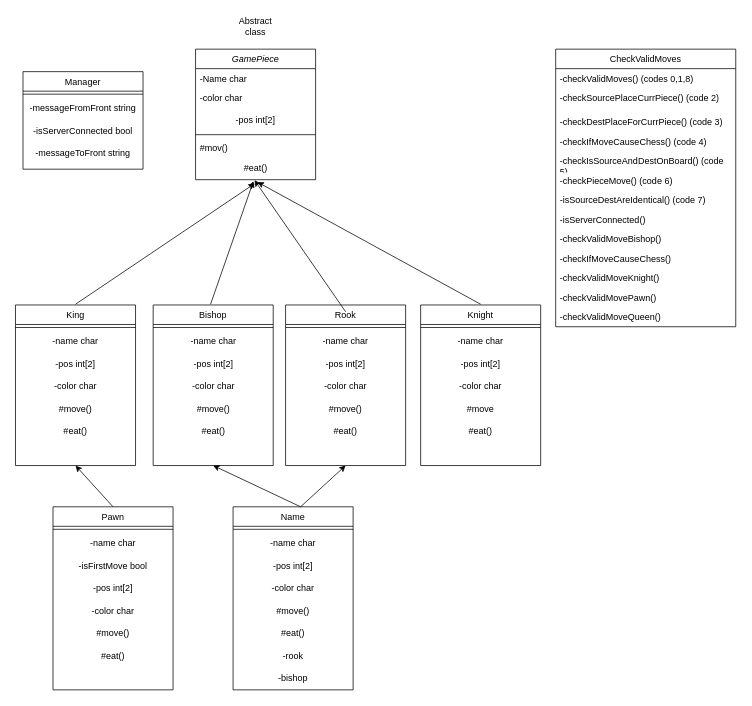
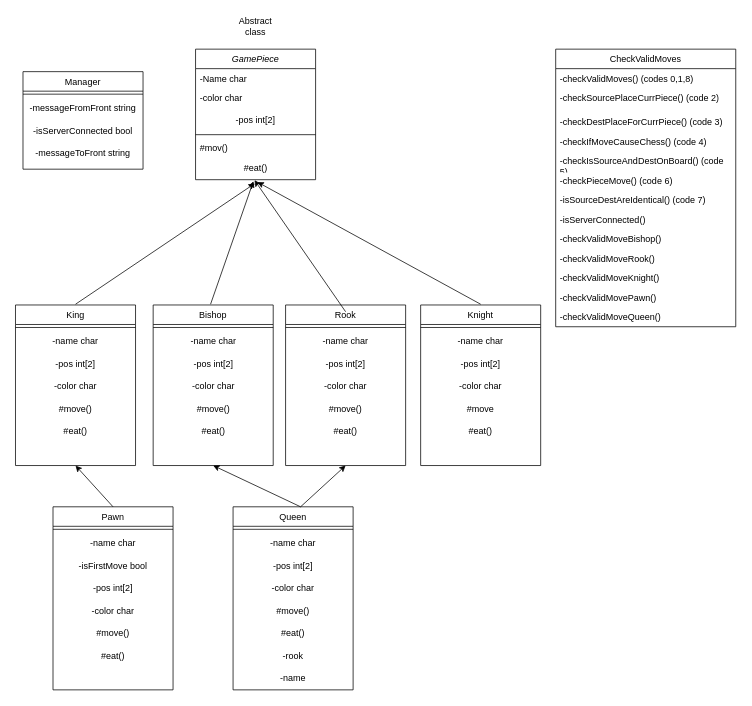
  <mxCell id="0" />
  <mxCell id="1" parent="0" />
  <mxCell id="2" value="GamePiece" style="swimlane;fontStyle=2;align=center;verticalAlign=top;childLayout=stackLayout;horizontal=1;startSize=26;horizontalStack=0;resizeParent=1;resizeLast=0;collapsible=1;marginBottom=0;rounded=0;shadow=0;strokeWidth=1;" parent="1" vertex="1"><mxGeometry x="260" y="65" width="160" height="174" as="geometry"><mxRectangle x="230" y="140" width="160" height="26" as="alternateBounds" /></mxGeometry></mxCell>
  <mxCell id="3" value="-Name char&#10;" style="text;align=left;verticalAlign=top;spacingLeft=4;spacingRight=4;overflow=hidden;rotatable=0;points=[[0,0.5],[1,0.5]];portConstraint=eastwest;" parent="2" vertex="1"><mxGeometry y="26" width="160" height="26" as="geometry" /></mxCell>
  <mxCell id="4" value="-color char" style="text;align=left;verticalAlign=top;spacingLeft=4;spacingRight=4;overflow=hidden;rotatable=0;points=[[0,0.5],[1,0.5]];portConstraint=eastwest;rounded=0;shadow=0;html=0;" parent="2" vertex="1"><mxGeometry y="52" width="160" height="28" as="geometry" /></mxCell>
  <mxCell id="5" value="-pos int[2]" style="text;html=1;strokeColor=none;fillColor=none;align=center;verticalAlign=middle;whiteSpace=wrap;rounded=0;" parent="2" vertex="1"><mxGeometry y="80" width="160" height="30" as="geometry" /></mxCell>
  <mxCell id="6" value="" style="line;html=1;strokeWidth=1;align=left;verticalAlign=middle;spacingTop=-1;spacingLeft=3;spacingRight=3;rotatable=0;labelPosition=right;points=[];portConstraint=eastwest;" parent="2" vertex="1"><mxGeometry y="110" width="160" height="8" as="geometry" /></mxCell>
  <mxCell id="7" value="#mov()" style="text;align=left;verticalAlign=top;spacingLeft=4;spacingRight=4;overflow=hidden;rotatable=0;points=[[0,0.5],[1,0.5]];portConstraint=eastwest;" parent="2" vertex="1"><mxGeometry y="118" width="160" height="26" as="geometry" /></mxCell>
  <mxCell id="8" value="#eat()" style="text;html=1;align=center;verticalAlign=middle;resizable=0;points=[];autosize=1;strokeColor=none;fillColor=none;" parent="2" vertex="1"><mxGeometry y="144" width="160" height="30" as="geometry" /></mxCell>
  <mxCell id="9" value="King" style="swimlane;fontStyle=0;align=center;verticalAlign=top;childLayout=stackLayout;horizontal=1;startSize=26;horizontalStack=0;resizeParent=1;resizeLast=0;collapsible=1;marginBottom=0;rounded=0;shadow=0;strokeWidth=1;" parent="1" vertex="1"><mxGeometry x="20" y="406" width="160" height="214" as="geometry"><mxRectangle x="130" y="380" width="160" height="26" as="alternateBounds" /></mxGeometry></mxCell>
  <mxCell id="10" value="" style="line;html=1;strokeWidth=1;align=left;verticalAlign=middle;spacingTop=-1;spacingLeft=3;spacingRight=3;rotatable=0;labelPosition=right;points=[];portConstraint=eastwest;" parent="9" vertex="1"><mxGeometry y="26" width="160" height="8" as="geometry" /></mxCell>
  <mxCell id="11" value="-name char" style="text;html=1;strokeColor=none;fillColor=none;align=center;verticalAlign=middle;whiteSpace=wrap;rounded=0;" parent="9" vertex="1"><mxGeometry y="34" width="160" height="30" as="geometry" /></mxCell>
  <mxCell id="12" value="-pos int[2]" style="text;html=1;strokeColor=none;fillColor=none;align=center;verticalAlign=middle;whiteSpace=wrap;rounded=0;" parent="9" vertex="1"><mxGeometry y="64" width="160" height="30" as="geometry" /></mxCell>
  <mxCell id="13" value="-color char" style="text;html=1;strokeColor=none;fillColor=none;align=center;verticalAlign=middle;whiteSpace=wrap;rounded=0;" parent="9" vertex="1"><mxGeometry y="94" width="160" height="30" as="geometry" /></mxCell>
  <mxCell id="14" value="#move()" style="text;html=1;strokeColor=none;fillColor=none;align=center;verticalAlign=middle;whiteSpace=wrap;rounded=0;" parent="9" vertex="1"><mxGeometry y="124" width="160" height="30" as="geometry" /></mxCell>
  <mxCell id="15" value="#eat()" style="text;html=1;strokeColor=none;fillColor=none;align=center;verticalAlign=middle;whiteSpace=wrap;rounded=0;" parent="9" vertex="1"><mxGeometry y="154" width="160" height="30" as="geometry" /></mxCell>
  <mxCell id="16" value="Bishop" style="swimlane;fontStyle=0;align=center;verticalAlign=top;childLayout=stackLayout;horizontal=1;startSize=26;horizontalStack=0;resizeParent=1;resizeLast=0;collapsible=1;marginBottom=0;rounded=0;shadow=0;strokeWidth=1;" parent="1" vertex="1"><mxGeometry x="203.5" y="406" width="160" height="214" as="geometry"><mxRectangle x="130" y="380" width="160" height="26" as="alternateBounds" /></mxGeometry></mxCell>
  <mxCell id="17" value="" style="line;html=1;strokeWidth=1;align=left;verticalAlign=middle;spacingTop=-1;spacingLeft=3;spacingRight=3;rotatable=0;labelPosition=right;points=[];portConstraint=eastwest;" parent="16" vertex="1"><mxGeometry y="26" width="160" height="8" as="geometry" /></mxCell>
  <mxCell id="18" value="-name char" style="text;html=1;strokeColor=none;fillColor=none;align=center;verticalAlign=middle;whiteSpace=wrap;rounded=0;" parent="16" vertex="1"><mxGeometry y="34" width="160" height="30" as="geometry" /></mxCell>
  <mxCell id="19" value="-pos int[2]" style="text;html=1;strokeColor=none;fillColor=none;align=center;verticalAlign=middle;whiteSpace=wrap;rounded=0;" parent="16" vertex="1"><mxGeometry y="64" width="160" height="30" as="geometry" /></mxCell>
  <mxCell id="20" value="-color char" style="text;html=1;strokeColor=none;fillColor=none;align=center;verticalAlign=middle;whiteSpace=wrap;rounded=0;" parent="16" vertex="1"><mxGeometry y="94" width="160" height="30" as="geometry" /></mxCell>
  <mxCell id="21" value="#move()" style="text;html=1;strokeColor=none;fillColor=none;align=center;verticalAlign=middle;whiteSpace=wrap;rounded=0;" parent="16" vertex="1"><mxGeometry y="124" width="160" height="30" as="geometry" /></mxCell>
  <mxCell id="22" value="#eat()" style="text;html=1;strokeColor=none;fillColor=none;align=center;verticalAlign=middle;whiteSpace=wrap;rounded=0;" parent="16" vertex="1"><mxGeometry y="154" width="160" height="30" as="geometry" /></mxCell>
  <mxCell id="23" value="Pawn" style="swimlane;fontStyle=0;align=center;verticalAlign=top;childLayout=stackLayout;horizontal=1;startSize=26;horizontalStack=0;resizeParent=1;resizeLast=0;collapsible=1;marginBottom=0;rounded=0;shadow=0;strokeWidth=1;" parent="1" vertex="1"><mxGeometry x="70" y="675" width="160" height="244" as="geometry"><mxRectangle x="130" y="380" width="160" height="26" as="alternateBounds" /></mxGeometry></mxCell>
  <mxCell id="24" value="" style="line;html=1;strokeWidth=1;align=left;verticalAlign=middle;spacingTop=-1;spacingLeft=3;spacingRight=3;rotatable=0;labelPosition=right;points=[];portConstraint=eastwest;" parent="23" vertex="1"><mxGeometry y="26" width="160" height="8" as="geometry" /></mxCell>
  <mxCell id="25" value="-name char" style="text;html=1;strokeColor=none;fillColor=none;align=center;verticalAlign=middle;whiteSpace=wrap;rounded=0;" parent="23" vertex="1"><mxGeometry y="34" width="160" height="30" as="geometry" /></mxCell>
  <mxCell id="26" value="-isFirstMove bool" style="text;html=1;align=center;verticalAlign=middle;whiteSpace=wrap;rounded=0;" parent="23" vertex="1"><mxGeometry y="64" width="160" height="30" as="geometry" /></mxCell>
  <mxCell id="27" value="-pos int[2]" style="text;html=1;strokeColor=none;fillColor=none;align=center;verticalAlign=middle;whiteSpace=wrap;rounded=0;" parent="23" vertex="1"><mxGeometry y="94" width="160" height="30" as="geometry" /></mxCell>
  <mxCell id="28" value="-color char" style="text;html=1;strokeColor=none;fillColor=none;align=center;verticalAlign=middle;whiteSpace=wrap;rounded=0;" parent="23" vertex="1"><mxGeometry y="124" width="160" height="30" as="geometry" /></mxCell>
  <mxCell id="29" value="#move()" style="text;html=1;strokeColor=none;fillColor=none;align=center;verticalAlign=middle;whiteSpace=wrap;rounded=0;" parent="23" vertex="1"><mxGeometry y="154" width="160" height="30" as="geometry" /></mxCell>
  <mxCell id="30" value="#eat()" style="text;html=1;strokeColor=none;fillColor=none;align=center;verticalAlign=middle;whiteSpace=wrap;rounded=0;" parent="23" vertex="1"><mxGeometry y="184" width="160" height="30" as="geometry" /></mxCell>
  <mxCell id="31" value="Knight" style="swimlane;fontStyle=0;align=center;verticalAlign=top;childLayout=stackLayout;horizontal=1;startSize=26;horizontalStack=0;resizeParent=1;resizeLast=0;collapsible=1;marginBottom=0;rounded=0;shadow=0;strokeWidth=1;" parent="1" vertex="1"><mxGeometry x="560" y="406" width="160" height="214" as="geometry"><mxRectangle x="130" y="380" width="160" height="26" as="alternateBounds" /></mxGeometry></mxCell>
  <mxCell id="32" value="" style="line;html=1;strokeWidth=1;align=left;verticalAlign=middle;spacingTop=-1;spacingLeft=3;spacingRight=3;rotatable=0;labelPosition=right;points=[];portConstraint=eastwest;" parent="31" vertex="1"><mxGeometry y="26" width="160" height="8" as="geometry" /></mxCell>
  <mxCell id="33" value="-name char" style="text;html=1;strokeColor=none;fillColor=none;align=center;verticalAlign=middle;whiteSpace=wrap;rounded=0;" parent="31" vertex="1"><mxGeometry y="34" width="160" height="30" as="geometry" /></mxCell>
  <mxCell id="34" value="-pos int[2]" style="text;html=1;strokeColor=none;fillColor=none;align=center;verticalAlign=middle;whiteSpace=wrap;rounded=0;" parent="31" vertex="1"><mxGeometry y="64" width="160" height="30" as="geometry" /></mxCell>
  <mxCell id="35" value="-color char" style="text;html=1;strokeColor=none;fillColor=none;align=center;verticalAlign=middle;whiteSpace=wrap;rounded=0;" parent="31" vertex="1"><mxGeometry y="94" width="160" height="30" as="geometry" /></mxCell>
  <mxCell id="36" value="#move" style="text;html=1;strokeColor=none;fillColor=none;align=center;verticalAlign=middle;whiteSpace=wrap;rounded=0;" parent="31" vertex="1"><mxGeometry y="124" width="160" height="30" as="geometry" /></mxCell>
  <mxCell id="37" value="#eat()" style="text;html=1;strokeColor=none;fillColor=none;align=center;verticalAlign=middle;whiteSpace=wrap;rounded=0;" parent="31" vertex="1"><mxGeometry y="154" width="160" height="30" as="geometry" /></mxCell>
  <mxCell id="38" value="Rook" style="swimlane;fontStyle=0;align=center;verticalAlign=top;childLayout=stackLayout;horizontal=1;startSize=26;horizontalStack=0;resizeParent=1;resizeLast=0;collapsible=1;marginBottom=0;rounded=0;shadow=0;strokeWidth=1;" parent="1" vertex="1"><mxGeometry x="380" y="406" width="160" height="214" as="geometry"><mxRectangle x="130" y="380" width="160" height="26" as="alternateBounds" /></mxGeometry></mxCell>
  <mxCell id="39" value="" style="line;html=1;strokeWidth=1;align=left;verticalAlign=middle;spacingTop=-1;spacingLeft=3;spacingRight=3;rotatable=0;labelPosition=right;points=[];portConstraint=eastwest;" parent="38" vertex="1"><mxGeometry y="26" width="160" height="8" as="geometry" /></mxCell>
  <mxCell id="40" value="-name char" style="text;html=1;strokeColor=none;fillColor=none;align=center;verticalAlign=middle;whiteSpace=wrap;rounded=0;" parent="38" vertex="1"><mxGeometry y="34" width="160" height="30" as="geometry" /></mxCell>
  <mxCell id="41" value="-pos int[2]" style="text;html=1;strokeColor=none;fillColor=none;align=center;verticalAlign=middle;whiteSpace=wrap;rounded=0;" parent="38" vertex="1"><mxGeometry y="64" width="160" height="30" as="geometry" /></mxCell>
  <mxCell id="42" value="-color char" style="text;html=1;strokeColor=none;fillColor=none;align=center;verticalAlign=middle;whiteSpace=wrap;rounded=0;" parent="38" vertex="1"><mxGeometry y="94" width="160" height="30" as="geometry" /></mxCell>
  <mxCell id="43" value="#move()" style="text;html=1;strokeColor=none;fillColor=none;align=center;verticalAlign=middle;whiteSpace=wrap;rounded=0;" parent="38" vertex="1"><mxGeometry y="124" width="160" height="30" as="geometry" /></mxCell>
  <mxCell id="44" value="#eat()" style="text;html=1;strokeColor=none;fillColor=none;align=center;verticalAlign=middle;whiteSpace=wrap;rounded=0;" parent="38" vertex="1"><mxGeometry y="154" width="160" height="30" as="geometry" /></mxCell>
- <mxCell id="45" value="Name" style="swimlane;fontStyle=0;align=center;verticalAlign=top;childLayout=stackLayout;horizontal=1;startSize=26;horizontalStack=0;resizeParent=1;resizeLast=0;collapsible=1;marginBottom=0;rounded=0;shadow=0;strokeWidth=1;" parent="1" vertex="1"><mxGeometry x="310" y="675" width="160" height="244" as="geometry"><mxRectangle x="130" y="380" width="160" height="26" as="alternateBounds" /></mxGeometry></mxCell>
+ <mxCell id="45" value="Queen" style="swimlane;fontStyle=0;align=center;verticalAlign=top;childLayout=stackLayout;horizontal=1;startSize=26;horizontalStack=0;resizeParent=1;resizeLast=0;collapsible=1;marginBottom=0;rounded=0;shadow=0;strokeWidth=1;" parent="1" vertex="1"><mxGeometry x="310" y="675" width="160" height="244" as="geometry"><mxRectangle x="130" y="380" width="160" height="26" as="alternateBounds" /></mxGeometry></mxCell>
  <mxCell id="46" value="" style="line;html=1;strokeWidth=1;align=left;verticalAlign=middle;spacingTop=-1;spacingLeft=3;spacingRight=3;rotatable=0;labelPosition=right;points=[];portConstraint=eastwest;" parent="45" vertex="1"><mxGeometry y="26" width="160" height="8" as="geometry" /></mxCell>
  <mxCell id="47" value="-name char" style="text;html=1;strokeColor=none;fillColor=none;align=center;verticalAlign=middle;whiteSpace=wrap;rounded=0;" parent="45" vertex="1"><mxGeometry y="34" width="160" height="30" as="geometry" /></mxCell>
  <mxCell id="48" value="-pos int[2]" style="text;html=1;strokeColor=none;fillColor=none;align=center;verticalAlign=middle;whiteSpace=wrap;rounded=0;" parent="45" vertex="1"><mxGeometry y="64" width="160" height="30" as="geometry" /></mxCell>
  <mxCell id="49" value="-color char" style="text;html=1;strokeColor=none;fillColor=none;align=center;verticalAlign=middle;whiteSpace=wrap;rounded=0;" parent="45" vertex="1"><mxGeometry y="94" width="160" height="30" as="geometry" /></mxCell>
  <mxCell id="50" value="#move()" style="text;html=1;strokeColor=none;fillColor=none;align=center;verticalAlign=middle;whiteSpace=wrap;rounded=0;" parent="45" vertex="1"><mxGeometry y="124" width="160" height="30" as="geometry" /></mxCell>
  <mxCell id="51" value="#eat()" style="text;html=1;strokeColor=none;fillColor=none;align=center;verticalAlign=middle;whiteSpace=wrap;rounded=0;" parent="45" vertex="1"><mxGeometry y="154" width="160" height="30" as="geometry" /></mxCell>
  <mxCell id="52" value="-rook" style="text;html=1;strokeColor=none;fillColor=none;align=center;verticalAlign=middle;whiteSpace=wrap;rounded=0;" parent="45" vertex="1"><mxGeometry y="184" width="160" height="30" as="geometry" /></mxCell>
- <mxCell id="53" value="-bishop" style="text;html=1;strokeColor=none;fillColor=none;align=center;verticalAlign=middle;whiteSpace=wrap;rounded=0;" parent="45" vertex="1"><mxGeometry y="214" width="160" height="30" as="geometry" /></mxCell>
+ <mxCell id="53" value="-name" style="text;html=1;strokeColor=none;fillColor=none;align=center;verticalAlign=middle;whiteSpace=wrap;rounded=0;" parent="45" vertex="1"><mxGeometry y="214" width="160" height="30" as="geometry" /></mxCell>
  <mxCell id="54" value="Abstract class" style="text;html=1;align=center;verticalAlign=middle;whiteSpace=wrap;rounded=0;" parent="1" vertex="1"><mxGeometry x="310" y="20" width="60" height="30" as="geometry" /></mxCell>
  <mxCell id="55" value="Manager" style="swimlane;fontStyle=0;align=center;verticalAlign=top;childLayout=stackLayout;horizontal=1;startSize=26;horizontalStack=0;resizeParent=1;resizeLast=0;collapsible=1;marginBottom=0;rounded=0;shadow=0;strokeWidth=1;" parent="1" vertex="1"><mxGeometry x="30" y="95" width="160" height="130" as="geometry"><mxRectangle x="130" y="380" width="160" height="26" as="alternateBounds" /></mxGeometry></mxCell>
  <mxCell id="56" value="" style="line;html=1;strokeWidth=1;align=left;verticalAlign=middle;spacingTop=-1;spacingLeft=3;spacingRight=3;rotatable=0;labelPosition=right;points=[];portConstraint=eastwest;" parent="55" vertex="1"><mxGeometry y="26" width="160" height="8" as="geometry" /></mxCell>
  <mxCell id="57" value="-messageFromFront string" style="text;html=1;strokeColor=none;fillColor=none;align=center;verticalAlign=middle;whiteSpace=wrap;rounded=0;" parent="55" vertex="1"><mxGeometry y="34" width="160" height="30" as="geometry" /></mxCell>
  <mxCell id="58" value="-isServerConnected bool" style="text;html=1;strokeColor=none;fillColor=none;align=center;verticalAlign=middle;whiteSpace=wrap;rounded=0;" parent="55" vertex="1"><mxGeometry y="64" width="160" height="30" as="geometry" /></mxCell>
  <mxCell id="59" value="-messageToFront string" style="text;html=1;strokeColor=none;fillColor=none;align=center;verticalAlign=middle;whiteSpace=wrap;rounded=0;" parent="55" vertex="1"><mxGeometry y="94" width="160" height="30" as="geometry" /></mxCell>
  <mxCell id="60" value="" style="endArrow=classic;html=1;rounded=0;entryX=0.494;entryY=1.167;entryDx=0;entryDy=0;entryPerimeter=0;" parent="1" target="8" edge="1"><mxGeometry width="50" height="50" relative="1" as="geometry"><mxPoint x="100" y="405" as="sourcePoint" /><mxPoint x="150" y="355" as="targetPoint" /></mxGeometry></mxCell>
  <mxCell id="61" value="" style="endArrow=classic;html=1;rounded=0;entryX=0.516;entryY=1.107;entryDx=0;entryDy=0;entryPerimeter=0;" parent="1" target="8" edge="1"><mxGeometry width="50" height="50" relative="1" as="geometry"><mxPoint x="640" y="405" as="sourcePoint" /><mxPoint x="690" y="355" as="targetPoint" /></mxGeometry></mxCell>
  <mxCell id="62" value="" style="endArrow=classic;html=1;rounded=0;entryX=0.482;entryY=1.067;entryDx=0;entryDy=0;entryPerimeter=0;" parent="1" target="8" edge="1"><mxGeometry width="50" height="50" relative="1" as="geometry"><mxPoint x="280" y="405" as="sourcePoint" /><mxPoint x="340" y="295" as="targetPoint" /></mxGeometry></mxCell>
  <mxCell id="63" value="" style="endArrow=classic;html=1;rounded=0;entryX=0.491;entryY=1.02;entryDx=0;entryDy=0;entryPerimeter=0;" parent="1" target="8" edge="1"><mxGeometry width="50" height="50" relative="1" as="geometry"><mxPoint x="460" y="415" as="sourcePoint" /><mxPoint x="340" y="295" as="targetPoint" /></mxGeometry></mxCell>
  <mxCell id="64" value="" style="endArrow=classic;html=1;rounded=0;entryX=0.5;entryY=1;entryDx=0;entryDy=0;" parent="1" target="38" edge="1"><mxGeometry width="50" height="50" relative="1" as="geometry"><mxPoint x="400" y="675" as="sourcePoint" /><mxPoint x="450" y="625" as="targetPoint" /></mxGeometry></mxCell>
  <mxCell id="65" value="" style="endArrow=classic;html=1;rounded=0;entryX=0.5;entryY=1;entryDx=0;entryDy=0;" parent="1" target="16" edge="1"><mxGeometry width="50" height="50" relative="1" as="geometry"><mxPoint x="400" y="675" as="sourcePoint" /><mxPoint x="440" y="625" as="targetPoint" /></mxGeometry></mxCell>
  <mxCell id="66" value="" style="endArrow=classic;html=1;rounded=0;entryX=0.5;entryY=1;entryDx=0;entryDy=0;" parent="1" target="9" edge="1"><mxGeometry width="50" height="50" relative="1" as="geometry"><mxPoint x="150" y="675" as="sourcePoint" /><mxPoint x="200" y="625" as="targetPoint" /></mxGeometry></mxCell>
  <mxCell id="67" value="CheckValidMoves" style="swimlane;fontStyle=0;childLayout=stackLayout;horizontal=1;startSize=26;fillColor=none;horizontalStack=0;resizeParent=1;resizeParentMax=0;resizeLast=0;collapsible=1;marginBottom=0;whiteSpace=wrap;html=1;" parent="1" vertex="1"><mxGeometry x="740" y="65" width="240" height="370" as="geometry" /></mxCell>
  <mxCell id="68" value="-checkValidMoves() (codes 0,1,8)" style="text;strokeColor=none;fillColor=none;align=left;verticalAlign=top;spacingLeft=4;spacingRight=4;overflow=hidden;rotatable=0;points=[[0,0.5],[1,0.5]];portConstraint=eastwest;whiteSpace=wrap;html=1;" parent="67" vertex="1"><mxGeometry y="26" width="240" height="26" as="geometry" /></mxCell>
  <mxCell id="69" value="-checkSourcePlaceCurrPiece() (code 2)" style="text;strokeColor=none;fillColor=none;align=left;verticalAlign=top;spacingLeft=4;spacingRight=4;overflow=hidden;rotatable=0;points=[[0,0.5],[1,0.5]];portConstraint=eastwest;whiteSpace=wrap;html=1;" parent="67" vertex="1"><mxGeometry y="52" width="240" height="32" as="geometry" /></mxCell>
  <mxCell id="70" value="-checkDestPlaceForCurrPiece() (code 3)" style="text;strokeColor=none;fillColor=none;align=left;verticalAlign=top;spacingLeft=4;spacingRight=4;overflow=hidden;rotatable=0;points=[[0,0.5],[1,0.5]];portConstraint=eastwest;whiteSpace=wrap;html=1;" parent="67" vertex="1"><mxGeometry y="84" width="240" height="26" as="geometry" /></mxCell>
  <mxCell id="71" value="-checkIfMoveCauseChess() (code 4)" style="text;strokeColor=none;fillColor=none;align=left;verticalAlign=top;spacingLeft=4;spacingRight=4;overflow=hidden;rotatable=0;points=[[0,0.5],[1,0.5]];portConstraint=eastwest;whiteSpace=wrap;html=1;" parent="67" vertex="1"><mxGeometry y="110" width="240" height="26" as="geometry" /></mxCell>
  <mxCell id="72" value="-checkIsSourceAndDestOnBoard() (code 5)" style="text;strokeColor=none;fillColor=none;align=left;verticalAlign=top;spacingLeft=4;spacingRight=4;overflow=hidden;rotatable=0;points=[[0,0.5],[1,0.5]];portConstraint=eastwest;whiteSpace=wrap;html=1;" parent="67" vertex="1"><mxGeometry y="136" width="240" height="26" as="geometry" /></mxCell>
  <mxCell id="73" value="-checkPieceMove() (code 6)" style="text;strokeColor=none;fillColor=none;align=left;verticalAlign=top;spacingLeft=4;spacingRight=4;overflow=hidden;rotatable=0;points=[[0,0.5],[1,0.5]];portConstraint=eastwest;whiteSpace=wrap;html=1;" parent="67" vertex="1"><mxGeometry y="162" width="240" height="26" as="geometry" /></mxCell>
  <mxCell id="74" value="-isSourceDestAreIdentical() (code 7)" style="text;strokeColor=none;fillColor=none;align=left;verticalAlign=top;spacingLeft=4;spacingRight=4;overflow=hidden;rotatable=0;points=[[0,0.5],[1,0.5]];portConstraint=eastwest;whiteSpace=wrap;html=1;" parent="67" vertex="1"><mxGeometry y="188" width="240" height="26" as="geometry" /></mxCell>
  <mxCell id="75" value="-isServerConnected()" style="text;strokeColor=none;fillColor=none;align=left;verticalAlign=top;spacingLeft=4;spacingRight=4;overflow=hidden;rotatable=0;points=[[0,0.5],[1,0.5]];portConstraint=eastwest;whiteSpace=wrap;html=1;" parent="67" vertex="1"><mxGeometry y="214" width="240" height="26" as="geometry" /></mxCell>
  <mxCell id="76" value="-checkValidMoveBishop()" style="text;strokeColor=none;fillColor=none;align=left;verticalAlign=top;spacingLeft=4;spacingRight=4;overflow=hidden;rotatable=0;points=[[0,0.5],[1,0.5]];portConstraint=eastwest;whiteSpace=wrap;html=1;" parent="67" vertex="1"><mxGeometry y="240" width="240" height="26" as="geometry" /></mxCell>
- <mxCell id="77" value="-checkIfMoveCauseChess()" style="text;strokeColor=none;fillColor=none;align=left;verticalAlign=top;spacingLeft=4;spacingRight=4;overflow=hidden;rotatable=0;points=[[0,0.5],[1,0.5]];portConstraint=eastwest;whiteSpace=wrap;html=1;" parent="67" vertex="1"><mxGeometry y="266" width="240" height="26" as="geometry" /></mxCell>
+ <mxCell id="77" value="-checkValidMoveRook()" style="text;strokeColor=none;fillColor=none;align=left;verticalAlign=top;spacingLeft=4;spacingRight=4;overflow=hidden;rotatable=0;points=[[0,0.5],[1,0.5]];portConstraint=eastwest;whiteSpace=wrap;html=1;" parent="67" vertex="1"><mxGeometry y="266" width="240" height="26" as="geometry" /></mxCell>
  <mxCell id="78" value="-checkValidMoveKnight()" style="text;strokeColor=none;fillColor=none;align=left;verticalAlign=top;spacingLeft=4;spacingRight=4;overflow=hidden;rotatable=0;points=[[0,0.5],[1,0.5]];portConstraint=eastwest;whiteSpace=wrap;html=1;" parent="67" vertex="1"><mxGeometry y="292" width="240" height="26" as="geometry" /></mxCell>
  <mxCell id="79" value="-checkValidMovePawn()" style="text;strokeColor=none;fillColor=none;align=left;verticalAlign=top;spacingLeft=4;spacingRight=4;overflow=hidden;rotatable=0;points=[[0,0.5],[1,0.5]];portConstraint=eastwest;whiteSpace=wrap;html=1;" parent="67" vertex="1"><mxGeometry y="318" width="240" height="26" as="geometry" /></mxCell>
  <mxCell id="80" value="-checkValidMoveQueen()" style="text;strokeColor=none;fillColor=none;align=left;verticalAlign=top;spacingLeft=4;spacingRight=4;overflow=hidden;rotatable=0;points=[[0,0.5],[1,0.5]];portConstraint=eastwest;whiteSpace=wrap;html=1;" parent="67" vertex="1"><mxGeometry y="344" width="240" height="26" as="geometry" /></mxCell>
